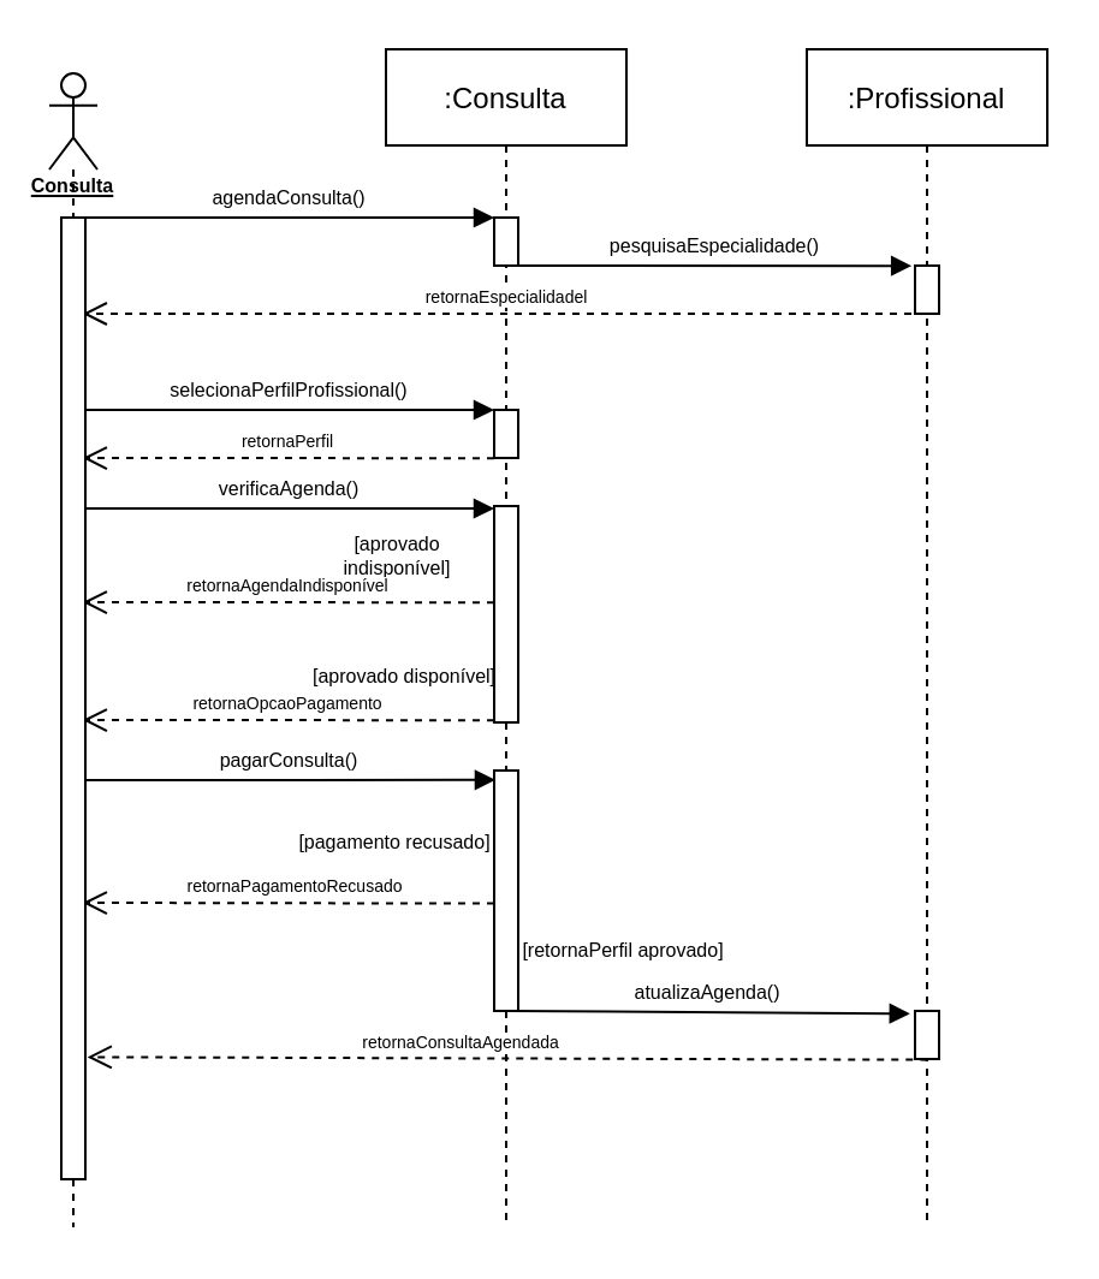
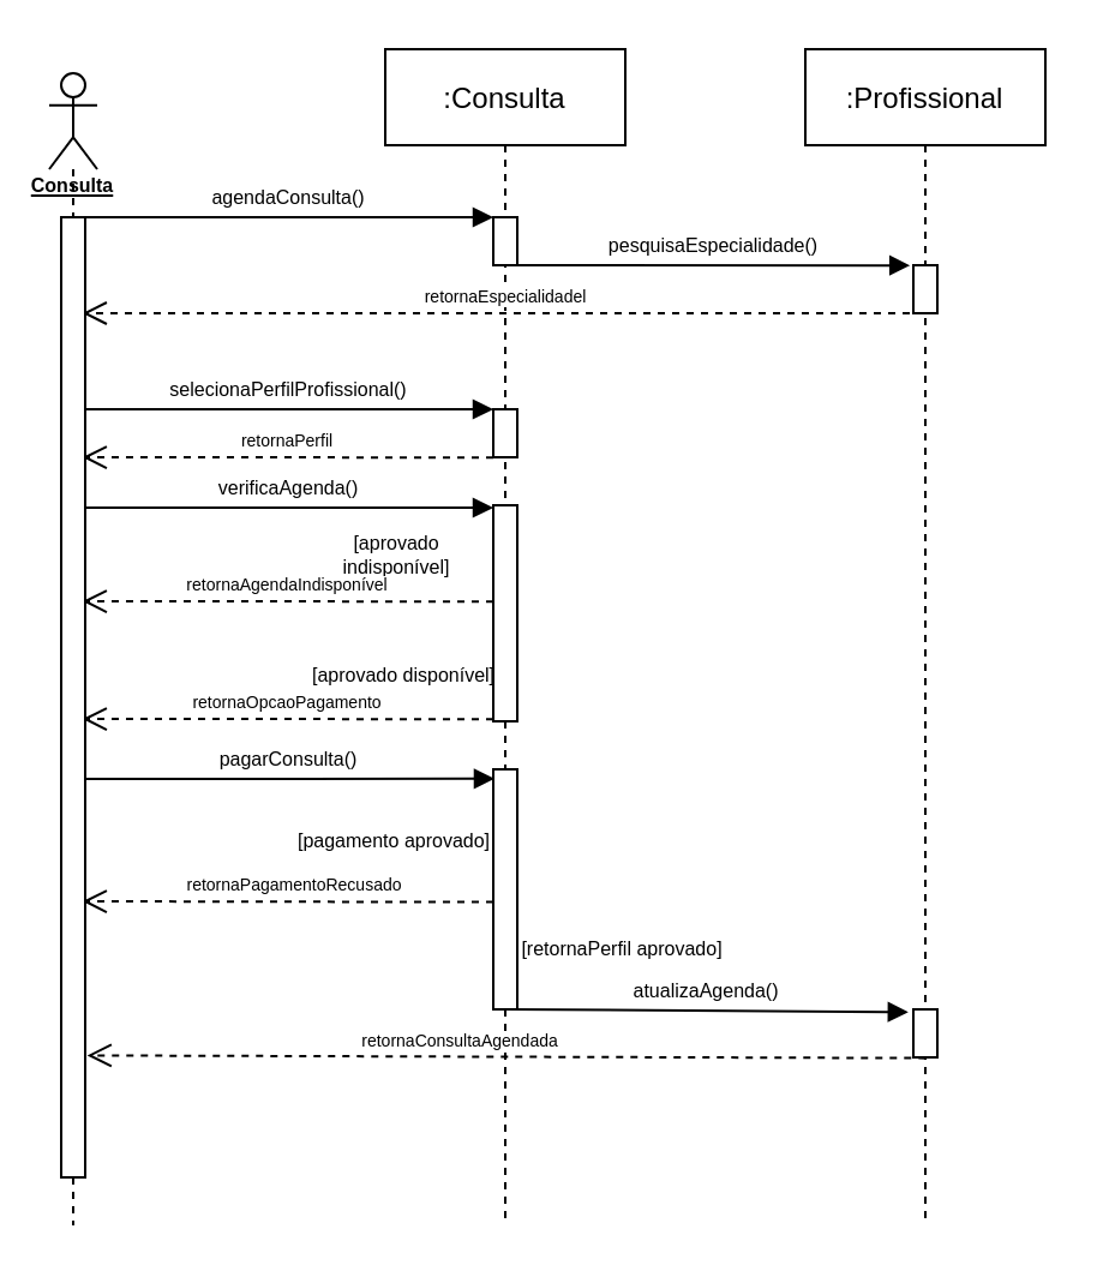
  <mxCell id="0" />
  <mxCell id="1" parent="0" />
  <mxCell id="2" value=":Consulta" style="shape=umlLifeline;perimeter=lifelinePerimeter;container=1;collapsible=0;recursiveResize=0;rounded=0;shadow=0;strokeWidth=1;" vertex="1" parent="1"><mxGeometry x="160" y="20" width="100" height="490" as="geometry" /></mxCell>
  <mxCell id="3" value="selecionaPerfilProfissional()" style="verticalAlign=bottom;endArrow=block;entryX=0;entryY=0;shadow=0;strokeWidth=1;fontSize=8;" edge="1" parent="2"><mxGeometry relative="1" as="geometry"><mxPoint x="-125" y="150" as="sourcePoint" /><mxPoint x="45" y="150" as="targetPoint" /></mxGeometry></mxCell>
  <mxCell id="4" value="retornaPerfil" style="html=1;verticalAlign=bottom;endArrow=open;dashed=1;endSize=8;rounded=0;fontSize=7;exitX=0.114;exitY=1.005;exitDx=0;exitDy=0;exitPerimeter=0;" edge="1" parent="2"><mxGeometry relative="1" as="geometry"><mxPoint x="45" y="170.1" as="sourcePoint" /><mxPoint x="-126.14" y="170" as="targetPoint" /></mxGeometry></mxCell>
  <mxCell id="5" value="" style="points=[];perimeter=orthogonalPerimeter;rounded=0;shadow=0;strokeWidth=1;" vertex="1" parent="2"><mxGeometry x="45" y="70" width="10" height="20" as="geometry" /></mxCell>
  <mxCell id="6" value="[aprovado disponível]" style="text;html=1;strokeColor=none;fillColor=none;align=center;verticalAlign=middle;whiteSpace=wrap;rounded=0;fontSize=8;" vertex="1" parent="2"><mxGeometry x="-32" y="246" width="80" height="30" as="geometry" /></mxCell>
  <mxCell id="7" value="pagarConsulta()" style="verticalAlign=bottom;endArrow=block;shadow=0;strokeWidth=1;fontSize=8;entryX=0.048;entryY=0.039;entryDx=0;entryDy=0;entryPerimeter=0;" edge="1" parent="2" target="15"><mxGeometry relative="1" as="geometry"><mxPoint x="-125" y="304" as="sourcePoint" /><mxPoint x="40" y="304" as="targetPoint" /></mxGeometry></mxCell>
  <mxCell id="8" value="retornaPagamentoRecusado" style="html=1;verticalAlign=bottom;endArrow=open;dashed=1;endSize=8;rounded=0;fontSize=7;exitX=0.51;exitY=0.709;exitDx=0;exitDy=0;exitPerimeter=0;" edge="1" parent="2"><mxGeometry relative="1" as="geometry"><mxPoint x="51" y="355.32" as="sourcePoint" /><mxPoint x="-126.14" y="355" as="targetPoint" /></mxGeometry></mxCell>
  <mxCell id="9" value="retornaEspecialidadel" style="html=1;verticalAlign=bottom;endArrow=open;dashed=1;endSize=8;rounded=0;fontSize=7;" edge="1" parent="2" source="21"><mxGeometry relative="1" as="geometry"><mxPoint x="45" y="110.1" as="sourcePoint" /><mxPoint x="-126.14" y="110" as="targetPoint" /></mxGeometry></mxCell>
  <mxCell id="10" value="" style="points=[];perimeter=orthogonalPerimeter;rounded=0;shadow=0;strokeWidth=1;" vertex="1" parent="2"><mxGeometry x="45" y="150" width="10" height="20" as="geometry" /></mxCell>
  <mxCell id="11" value="" style="points=[];perimeter=orthogonalPerimeter;rounded=0;shadow=0;strokeWidth=1;" vertex="1" parent="2"><mxGeometry x="45" y="190" width="10" height="90" as="geometry" /></mxCell>
  <mxCell id="12" value="[aprovado indisponível]" style="text;html=1;strokeColor=none;fillColor=none;align=center;verticalAlign=middle;whiteSpace=wrap;rounded=0;fontSize=8;" vertex="1" parent="2"><mxGeometry x="-35" y="196" width="80" height="30" as="geometry" /></mxCell>
- <mxCell id="13" value="[pagamento recusado]" style="text;html=1;strokeColor=none;fillColor=none;align=center;verticalAlign=middle;whiteSpace=wrap;rounded=0;fontSize=8;" vertex="1" parent="2"><mxGeometry x="-40" y="315" width="88" height="30" as="geometry" /></mxCell>
+ <mxCell id="13" value="[pagamento aprovado]" style="text;html=1;strokeColor=none;fillColor=none;align=center;verticalAlign=middle;whiteSpace=wrap;rounded=0;fontSize=8;" vertex="1" parent="2"><mxGeometry x="-40" y="315" width="88" height="30" as="geometry" /></mxCell>
  <mxCell id="14" value="[retornaPerfil aprovado]" style="text;html=1;strokeColor=none;fillColor=none;align=center;verticalAlign=middle;whiteSpace=wrap;rounded=0;fontSize=8;" vertex="1" parent="2"><mxGeometry x="55" y="360" width="88" height="30" as="geometry" /></mxCell>
  <mxCell id="15" value="" style="points=[];perimeter=orthogonalPerimeter;rounded=0;shadow=0;strokeWidth=1;" vertex="1" parent="2"><mxGeometry x="45" y="300" width="10" height="100" as="geometry" /></mxCell>
  <mxCell id="16" value="agendaConsulta()" style="verticalAlign=bottom;endArrow=block;entryX=0;entryY=0;shadow=0;strokeWidth=1;fontSize=8;" edge="1" parent="1"><mxGeometry relative="1" as="geometry"><mxPoint x="35" y="90" as="sourcePoint" /><mxPoint x="205" y="90" as="targetPoint" /></mxGeometry></mxCell>
  <mxCell id="17" value="verificaAgenda()" style="verticalAlign=bottom;endArrow=block;entryX=0;entryY=0;shadow=0;strokeWidth=1;fontSize=8;" edge="1" parent="1"><mxGeometry relative="1" as="geometry"><mxPoint x="35" y="211" as="sourcePoint" /><mxPoint x="205" y="211" as="targetPoint" /></mxGeometry></mxCell>
  <mxCell id="18" value="retornaAgendaIndisponível" style="html=1;verticalAlign=bottom;endArrow=open;dashed=1;endSize=8;rounded=0;fontSize=7;exitX=0.114;exitY=1.005;exitDx=0;exitDy=0;exitPerimeter=0;" edge="1" parent="1"><mxGeometry relative="1" as="geometry"><mxPoint x="205" y="250.1" as="sourcePoint" /><mxPoint x="33.86" y="250" as="targetPoint" /></mxGeometry></mxCell>
  <mxCell id="19" value="retornaOpcaoPagamento" style="html=1;verticalAlign=bottom;endArrow=open;dashed=1;endSize=8;rounded=0;fontSize=7;exitX=0.114;exitY=1.005;exitDx=0;exitDy=0;exitPerimeter=0;" edge="1" parent="1"><mxGeometry relative="1" as="geometry"><mxPoint x="205" y="299.1" as="sourcePoint" /><mxPoint x="33.86" y="299" as="targetPoint" /></mxGeometry></mxCell>
  <mxCell id="20" value="pesquisaEspecialidade()" style="verticalAlign=bottom;endArrow=block;shadow=0;strokeWidth=1;fontSize=8;entryX=-0.141;entryY=0.005;entryDx=0;entryDy=0;entryPerimeter=0;" edge="1" parent="1" target="22"><mxGeometry relative="1" as="geometry"><mxPoint x="215" y="110" as="sourcePoint" /><mxPoint x="370" y="110" as="targetPoint" /></mxGeometry></mxCell>
  <mxCell id="21" value=":Profissional" style="shape=umlLifeline;perimeter=lifelinePerimeter;container=1;collapsible=0;recursiveResize=0;rounded=0;shadow=0;strokeWidth=1;" vertex="1" parent="1"><mxGeometry x="335" y="20" width="100" height="490" as="geometry" /></mxCell>
  <mxCell id="22" value="" style="points=[];perimeter=orthogonalPerimeter;rounded=0;shadow=0;strokeWidth=1;" vertex="1" parent="21"><mxGeometry x="45" y="90" width="10" height="20" as="geometry" /></mxCell>
  <mxCell id="23" value="" style="points=[];perimeter=orthogonalPerimeter;rounded=0;shadow=0;strokeWidth=1;" vertex="1" parent="21"><mxGeometry x="45" y="400" width="10" height="20" as="geometry" /></mxCell>
  <mxCell id="24" value="&lt;b&gt;&lt;u&gt;Consulta&lt;/u&gt;&lt;/b&gt;" style="shape=umlLifeline;participant=umlActor;perimeter=lifelinePerimeter;whiteSpace=wrap;html=1;container=1;collapsible=0;recursiveResize=0;verticalAlign=top;spacingTop=36;outlineConnect=0;fontSize=8;" vertex="1" parent="1"><mxGeometry x="20" y="30" width="20" height="480" as="geometry" /></mxCell>
  <mxCell id="25" value="" style="points=[];perimeter=orthogonalPerimeter;rounded=0;shadow=0;strokeWidth=1;" vertex="1" parent="24"><mxGeometry x="5" y="60" width="10" height="400" as="geometry" /></mxCell>
  <mxCell id="26" value="atualizaAgenda()" style="verticalAlign=bottom;endArrow=block;shadow=0;strokeWidth=1;fontSize=8;entryX=-0.21;entryY=0.057;entryDx=0;entryDy=0;entryPerimeter=0;" edge="1" parent="1" target="23"><mxGeometry relative="1" as="geometry"><mxPoint x="210" y="420" as="sourcePoint" /><mxPoint x="370" y="421" as="targetPoint" /></mxGeometry></mxCell>
  <mxCell id="27" value="retornaConsultaAgendada" style="html=1;verticalAlign=bottom;endArrow=open;dashed=1;endSize=8;rounded=0;fontSize=7;exitX=0.51;exitY=0.709;exitDx=0;exitDy=0;exitPerimeter=0;entryX=1.083;entryY=0.873;entryDx=0;entryDy=0;entryPerimeter=0;" edge="1" parent="1" target="25"><mxGeometry x="0.108" relative="1" as="geometry"><mxPoint x="385.14" y="440.32" as="sourcePoint" /><mxPoint x="40" y="440" as="targetPoint" /><mxPoint as="offset" /></mxGeometry></mxCell>
